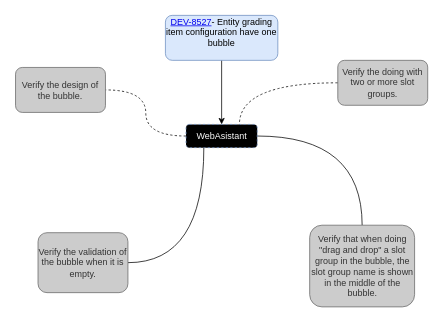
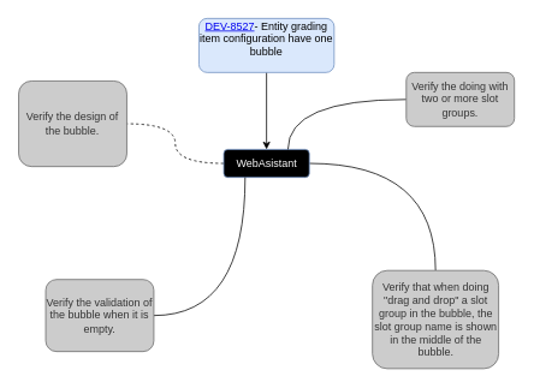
  <mxCell id="0" />
  <mxCell id="1" parent="0" />
  <mxCell id="2" style="edgeStyle=orthogonalEdgeStyle;rounded=0;orthogonalLoop=1;jettySize=auto;html=1;" parent="1" source="3" target="6" edge="1"><mxGeometry relative="1" as="geometry" /></mxCell>
  <mxCell id="3" value="&lt;a href=&quot;https://support.mint-online.com/browse/DEV-8527&quot; id=&quot;key-val&quot;&gt;DEV-8527&lt;/a&gt;-&amp;nbsp;&lt;span&gt;&lt;font&gt;Entity grading item configuration have one bubble&lt;/font&gt;&lt;br&gt;&lt;br&gt;&lt;/span&gt;" style="rounded=1;whiteSpace=wrap;html=1;fillColor=#dae8fc;strokeColor=#6c8ebf;" parent="1" vertex="1"><mxGeometry x="220" y="20" width="150" height="60" as="geometry" /></mxCell>
  <mxCell id="4" style="edgeStyle=orthogonalEdgeStyle;rounded=0;orthogonalLoop=1;jettySize=auto;html=1;entryX=1;entryY=0.5;entryDx=0;entryDy=0;fontColor=#FFFFFF;curved=1;endArrow=none;endFill=0;dashed=1;" parent="1" source="6" target="7" edge="1"><mxGeometry relative="1" as="geometry" /></mxCell>
  <mxCell id="5" style="edgeStyle=orthogonalEdgeStyle;curved=1;rounded=0;orthogonalLoop=1;jettySize=auto;html=1;endArrow=none;endFill=0;fontColor=#FFFFFF;" parent="1" source="6" target="10" edge="1"><mxGeometry relative="1" as="geometry" /></mxCell>
- <mxCell id="6" value="&lt;span&gt;WebAsistant&lt;br&gt;&lt;/span&gt;" style="rounded=1;whiteSpace=wrap;html=1;fillColor=#000000;strokeColor=#6c8ebf;fontColor=#FFFFFF;dashed=1;" parent="1" vertex="1"><mxGeometry x="247.5" y="165.5" width="95" height="31" as="geometry" /></mxCell>
- <mxCell id="7" value="&lt;span&gt;Verify the design of the bubble.&lt;/span&gt;" style="rounded=1;whiteSpace=wrap;html=1;fillColor=#CCCCCC;fontColor=#333333;strokeColor=#666666;" parent="1" vertex="1"><mxGeometry x="20" y="89.5" width="120" height="60" as="geometry" /></mxCell>
+ <mxCell id="6" value="&lt;span&gt;WebAsistant&lt;br&gt;&lt;/span&gt;" style="rounded=1;whiteSpace=wrap;html=1;fillColor=#000000;strokeColor=#6c8ebf;fontColor=#FFFFFF;" parent="1" vertex="1"><mxGeometry x="247.5" y="165.5" width="95" height="31" as="geometry" /></mxCell>
+ <mxCell id="7" value="&lt;span&gt;Verify the design of the bubble.&lt;/span&gt;" style="rounded=1;whiteSpace=wrap;html=1;fillColor=#CCCCCC;fontColor=#333333;strokeColor=#666666;" parent="1" vertex="1"><mxGeometry x="20" y="89.5" width="120" height="95" as="geometry" /></mxCell>
  <mxCell id="8" style="edgeStyle=orthogonalEdgeStyle;curved=1;rounded=0;orthogonalLoop=1;jettySize=auto;html=1;entryX=0.25;entryY=1;entryDx=0;entryDy=0;endArrow=none;endFill=0;fontColor=#FFFFFF;" parent="1" source="9" target="6" edge="1"><mxGeometry relative="1" as="geometry" /></mxCell>
  <mxCell id="9" value="&lt;span&gt;Verify the validation of the bubble when it is empty.&lt;/span&gt;&lt;br&gt;" style="rounded=1;whiteSpace=wrap;html=1;fillColor=#CCCCCC;fontColor=#333333;strokeColor=#666666;" parent="1" vertex="1"><mxGeometry x="50" y="310" width="120" height="80" as="geometry" /></mxCell>
  <mxCell id="10" value="&lt;span&gt;Verify that when doing &quot;drag and drop&quot; a slot group in the bubble, the slot group name is shown in the middle of the bubble.&lt;/span&gt;&lt;br&gt;" style="rounded=1;whiteSpace=wrap;html=1;fillColor=#CCCCCC;fontColor=#333333;strokeColor=#666666;" parent="1" vertex="1"><mxGeometry x="412.5" y="300" width="140" height="109" as="geometry" /></mxCell>
- <mxCell id="11" style="edgeStyle=orthogonalEdgeStyle;curved=1;rounded=0;orthogonalLoop=1;jettySize=auto;html=1;entryX=0.75;entryY=0;entryDx=0;entryDy=0;endArrow=none;endFill=0;fontColor=#FFFFFF;dashed=1;" parent="1" source="12" target="6" edge="1"><mxGeometry relative="1" as="geometry" /></mxCell>
+ <mxCell id="11" style="edgeStyle=orthogonalEdgeStyle;curved=1;rounded=0;orthogonalLoop=1;jettySize=auto;html=1;entryX=0.75;entryY=0;entryDx=0;entryDy=0;endArrow=none;endFill=0;fontColor=#FFFFFF;" parent="1" source="12" target="6" edge="1"><mxGeometry relative="1" as="geometry" /></mxCell>
  <mxCell id="12" value="&lt;span&gt;Verify the doing with two or more slot groups.&lt;/span&gt;&lt;br&gt;" style="rounded=1;whiteSpace=wrap;html=1;fillColor=#CCCCCC;fontColor=#333333;strokeColor=#666666;" parent="1" vertex="1"><mxGeometry x="450" y="80" width="120" height="60" as="geometry" /></mxCell>
